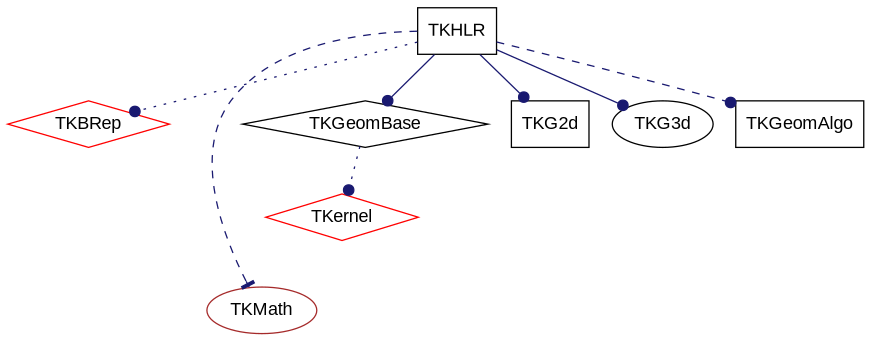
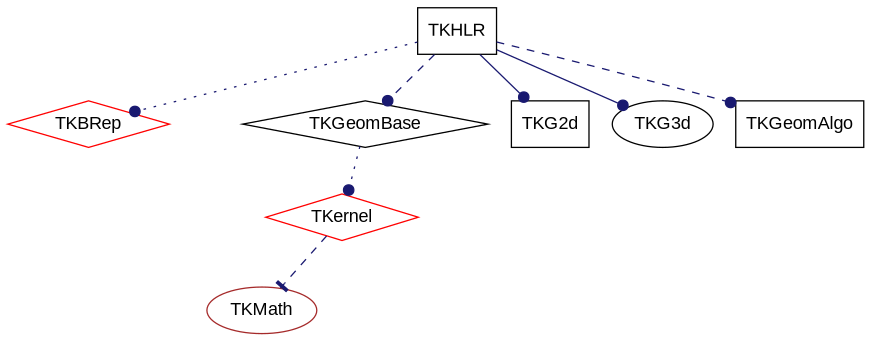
  digraph {
    aspect=1
    fontname="Liberation Sans"
    node [color=black fontname="Liberation Sans" shape=diamond]
    edge [arrowhead=dot color=midnightblue fontname="Liberation Sans" style=dashed]
    TKBRep [color=red]
    TKHLR [shape=box]
    TKMath [color=brown shape=ellipse]
    TKGeomBase
    TKG2d [shape=box]
    TKG3d [shape=ellipse]
    TKGeomAlgo [shape=box]
    TKernel [color=red]
    TKHLR -> TKBRep [style=dotted]
-   TKHLR -> TKMath [arrowhead=tee]
-   TKHLR -> TKGeomBase [style=solid]
+   TKernel -> TKMath [arrowhead=tee]
+   TKHLR -> TKGeomBase
    TKHLR -> TKG2d [style=solid]
    TKHLR -> TKG3d [style=solid]
    TKHLR -> TKGeomAlgo
    TKGeomBase -> TKernel [style=dotted]
  }
